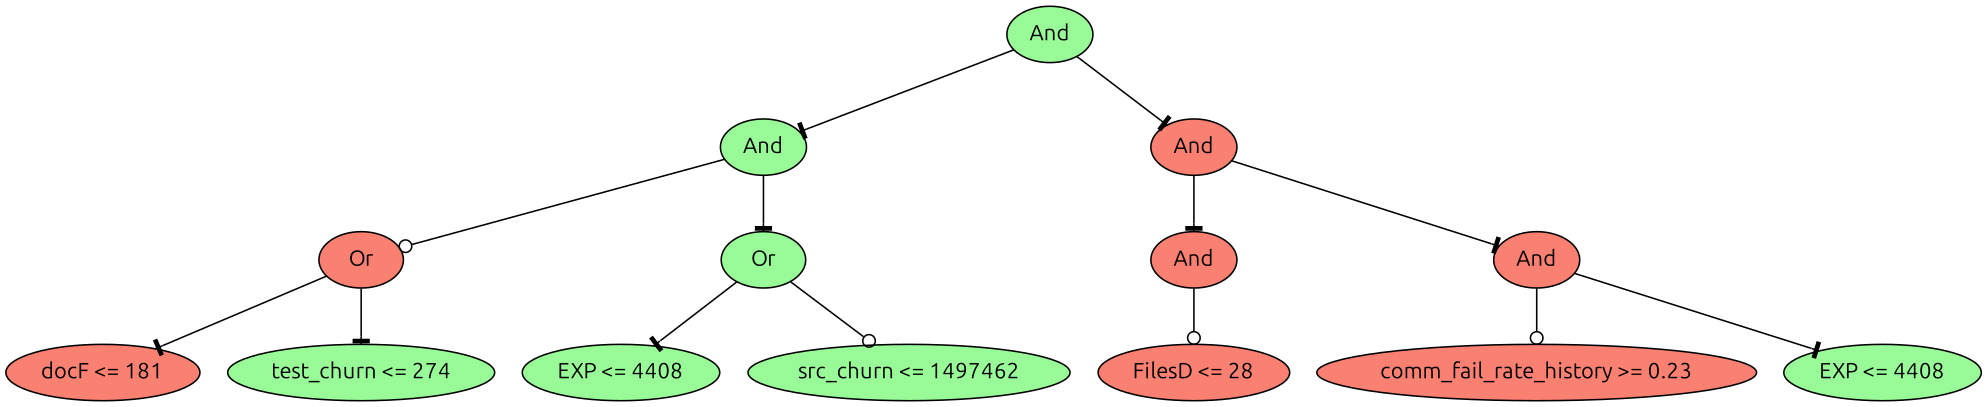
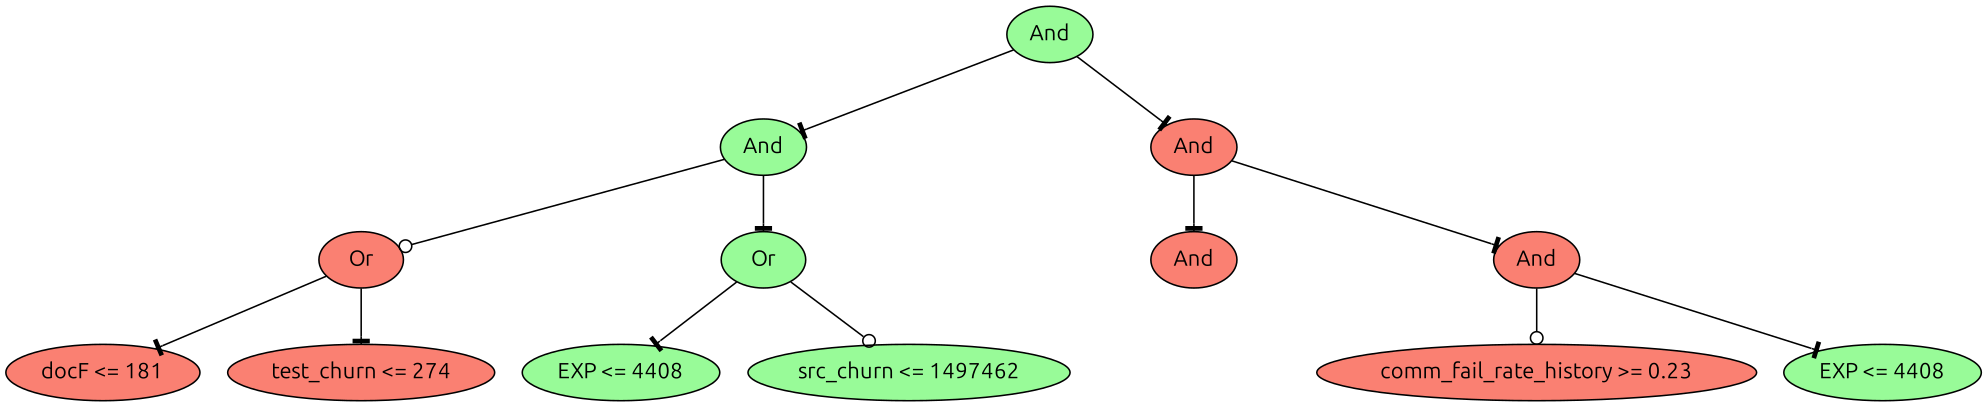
  digraph {
    fontname=Ubuntu
    node [fillcolor=salmon fontname=Ubuntu style=filled]
    edge [arrowhead=tee fontname=Ubuntu]
    n1 [fillcolor=palegreen height=0.5 label=And width=0.75]
    n2 [fillcolor=palegreen height=0.5 label=And width=0.75]
    n3 [height=0.5 label=And width=0.75]
    n4 [height=0.5 label=Or width=0.75]
    n5 [fillcolor=palegreen height=0.5 label=Or width=0.75]
    n6 [height=0.5 label=And width=0.75]
    n7 [height=0.5 label=And width=0.75]
    n8 [height=0.5 label="docF <= 181" width=1.6429]
-   n9 [fillcolor=palegreen height=0.5 label="test_churn <= 274" width=2.1484]
+   n9 [height=0.5 label="test_churn <= 274" width=2.1484]
    n10 [fillcolor=palegreen height=0.5 label="EXP <= 4408" width=1.6971]
    n11 [fillcolor=palegreen height=0.5 label="src_churn <= 1497462" width=2.5998]
-   n12 [height=0.5 label="FilesD <= 28" width=1.6249]
    n13 [height=0.5 label="comm_fail_rate_history >= 0.23" width=3.5566]
    n14 [fillcolor=palegreen height=0.5 label="EXP <= 4408" width=1.6971]
    n1 -> n2
    n1 -> n3
    n2 -> n4 [arrowhead=odot]
    n2 -> n5
    n3 -> n6
    n3 -> n7
    n4 -> n8
    n4 -> n9
    n5 -> n10
    n5 -> n11 [arrowhead=odot]
-   n6 -> n12 [arrowhead=odot]
    n7 -> n13 [arrowhead=odot]
    n7 -> n14
  }
